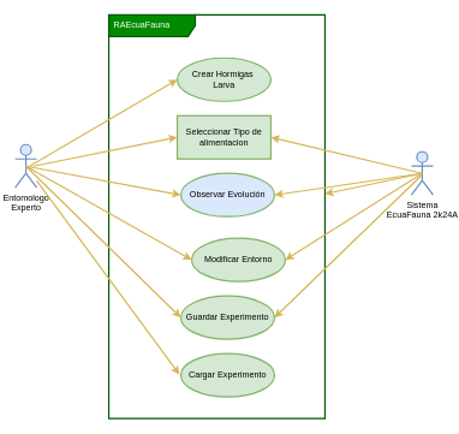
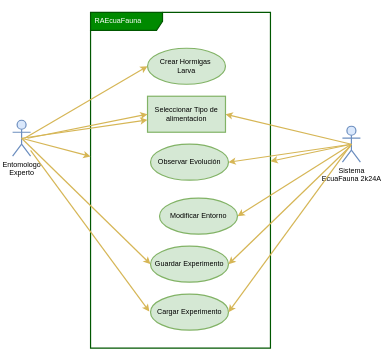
  <mxCell id="0" />
  <mxCell id="1" parent="0" />
  <mxCell id="2" value="RAEcuaFauna" style="shape=umlFrame;whiteSpace=wrap;html=1;width=120;height=30;boundedLbl=1;verticalAlign=middle;align=left;spacingLeft=5;shadow=0;fillColor=#008a00;strokeColor=#005700;strokeWidth=2;rounded=1;fontColor=#ffffff;" parent="1" vertex="1"><mxGeometry x="150" y="20" width="300" height="560" as="geometry" /></mxCell>
  <mxCell id="3" style="edgeStyle=none;html=1;exitX=0.5;exitY=0.5;exitDx=0;exitDy=0;exitPerimeter=0;shadow=0;fillColor=#fff2cc;strokeColor=#d6b656;strokeWidth=2;entryX=1;entryY=0.5;entryDx=0;entryDy=0;fontColor=#000000;" parent="1" source="4" target="5" edge="1"><mxGeometry relative="1" as="geometry" /></mxCell>
  <mxCell id="4" value="Sistema&lt;br&gt;EcuaFauna 2k24A" style="shape=umlActor;verticalLabelPosition=bottom;verticalAlign=top;html=1;shadow=0;fillColor=#dae8fc;strokeColor=#6c8ebf;strokeWidth=2;rounded=1;fontColor=#000000;" parent="1" vertex="1"><mxGeometry x="570" y="210" width="30" height="60" as="geometry" /></mxCell>
  <mxCell id="5" value="Seleccionar Tipo de alimentacion" style="whiteSpace=wrap;html=1;shadow=0;fillColor=#d5e8d4;strokeColor=#82b366;strokeWidth=2;fontColor=#000000;rounded=0;" parent="1" vertex="1"><mxGeometry x="245" y="160" width="130" height="60" as="geometry" /></mxCell>
  <mxCell id="6" value="Entomologo&lt;br&gt;Experto" style="shape=umlActor;verticalLabelPosition=bottom;verticalAlign=top;html=1;shadow=0;fillColor=#dae8fc;strokeColor=#6c8ebf;strokeWidth=2;rounded=1;fontColor=#000000;" parent="1" vertex="1"><mxGeometry x="20" y="200" width="30" height="60" as="geometry" /></mxCell>
  <mxCell id="7" value="Cargar Experimento" style="ellipse;whiteSpace=wrap;html=1;shadow=0;fillColor=#d5e8d4;strokeColor=#82b366;strokeWidth=2;rounded=1;fontColor=#000000;" parent="1" vertex="1"><mxGeometry x="250" y="490" width="130" height="60" as="geometry" /></mxCell>
  <mxCell id="8" style="edgeStyle=none;html=1;entryX=-0.015;entryY=0.486;entryDx=0;entryDy=0;shadow=0;entryPerimeter=0;fillColor=#fff2cc;strokeColor=#d6b656;strokeWidth=2;fontColor=#000000;" parent="1" source="6" target="7" edge="1"><mxGeometry relative="1" as="geometry"><mxPoint x="85" y="310" as="sourcePoint" /><mxPoint x="250" y="350" as="targetPoint" /></mxGeometry></mxCell>
  <mxCell id="9" value="Guardar Experimento" style="ellipse;whiteSpace=wrap;html=1;shadow=0;fillColor=#d5e8d4;strokeColor=#82b366;strokeWidth=2;rounded=1;fontColor=#000000;" parent="1" vertex="1"><mxGeometry x="250" y="410" width="130" height="60" as="geometry" /></mxCell>
  <mxCell id="10" style="edgeStyle=none;html=1;shadow=0;entryX=1;entryY=0.5;entryDx=0;entryDy=0;exitX=0.458;exitY=0.549;exitDx=0;exitDy=0;exitPerimeter=0;fillColor=#fff2cc;strokeColor=#d6b656;strokeWidth=2;fontColor=#000000;" parent="1" source="4" target="9" edge="1"><mxGeometry relative="1" as="geometry"><mxPoint x="595" y="260" as="sourcePoint" /><mxPoint x="390.22" y="298.709" as="targetPoint" /></mxGeometry></mxCell>
+ <mxCell id="11" style="edgeStyle=none;html=1;shadow=0;entryX=1;entryY=0.5;entryDx=0;entryDy=0;exitX=0.5;exitY=0.5;exitDx=0;exitDy=0;exitPerimeter=0;fillColor=#fff2cc;strokeColor=#d6b656;strokeWidth=2;fontColor=#000000;" parent="1" source="4" target="7" edge="1"><mxGeometry relative="1" as="geometry"><mxPoint x="578.74" y="320" as="sourcePoint" /><mxPoint x="380" y="437.06" as="targetPoint" /></mxGeometry></mxCell>
  <mxCell id="12" value="Crear Hormigas&amp;nbsp;&lt;br&gt;Larva" style="ellipse;whiteSpace=wrap;html=1;shadow=0;fillColor=#d5e8d4;strokeColor=#82b366;strokeWidth=2;rounded=1;fontColor=#000000;" parent="1" vertex="1"><mxGeometry x="245" y="80" width="130" height="60" as="geometry" /></mxCell>
  <mxCell id="13" style="edgeStyle=none;html=1;exitX=0.5;exitY=0.5;exitDx=0;exitDy=0;exitPerimeter=0;shadow=0;fillColor=#fff2cc;strokeColor=#d6b656;strokeWidth=2;fontColor=#000000;" parent="1" source="4" target="2" edge="1"><mxGeometry relative="1" as="geometry"><mxPoint x="665" y="250" as="sourcePoint" /><mxPoint x="520" y="250" as="targetPoint" /></mxGeometry></mxCell>
  <mxCell id="14" style="edgeStyle=none;html=1;entryX=0;entryY=0.5;entryDx=0;entryDy=0;exitX=0.5;exitY=0.5;exitDx=0;exitDy=0;exitPerimeter=0;shadow=0;fillColor=#fff2cc;strokeColor=#d6b656;strokeWidth=2;fontColor=#000000;" edge="1" parent="1" source="6" target="9"><mxGeometry relative="1" as="geometry"><mxPoint x="95" y="320" as="sourcePoint" /><mxPoint x="253.05" y="349.16" as="targetPoint" /></mxGeometry></mxCell>
  <mxCell id="15" style="edgeStyle=none;html=1;entryX=0;entryY=0.5;entryDx=0;entryDy=0;shadow=0;fillColor=#fff2cc;strokeColor=#d6b656;strokeWidth=2;fontColor=#000000;" edge="1" parent="1" target="5"><mxGeometry relative="1" as="geometry"><mxPoint x="45" y="230" as="sourcePoint" /><mxPoint x="255" y="270" as="targetPoint" /></mxGeometry></mxCell>
  <mxCell id="16" style="edgeStyle=none;html=1;shadow=0;fillColor=#fff2cc;strokeColor=#d6b656;strokeWidth=2;fontColor=#000000;entryX=0;entryY=0.5;entryDx=0;entryDy=0;" edge="1" parent="1" target="12"><mxGeometry relative="1" as="geometry"><mxPoint x="40" y="230" as="sourcePoint" /><mxPoint x="255" y="200" as="targetPoint" /></mxGeometry></mxCell>
  <mxCell id="17" style="edgeStyle=none;html=1;shadow=0;fillColor=#fff2cc;strokeColor=#d6b656;strokeWidth=2;entryX=1;entryY=0.5;entryDx=0;entryDy=0;fontColor=#000000;exitX=0.5;exitY=0.5;exitDx=0;exitDy=0;exitPerimeter=0;" edge="1" parent="1" target="18" source="4"><mxGeometry relative="1" as="geometry"><mxPoint x="590" y="310" as="sourcePoint" /></mxGeometry></mxCell>
- <mxCell id="18" value="Observar Evolución" style="ellipse;whiteSpace=wrap;html=1;shadow=0;fillColor=#dae8fc;strokeColor=#82b366;strokeWidth=2;rounded=1;fontColor=#000000;" vertex="1" parent="1"><mxGeometry x="250" y="240" width="130" height="60" as="geometry" /></mxCell>
- <mxCell id="19" style="edgeStyle=none;html=1;entryX=0;entryY=0.5;entryDx=0;entryDy=0;shadow=0;fillColor=#fff2cc;strokeColor=#d6b656;strokeWidth=2;fontColor=#000000;exitX=0.5;exitY=0.5;exitDx=0;exitDy=0;exitPerimeter=0;" edge="1" parent="1" target="18" source="6"><mxGeometry relative="1" as="geometry"><mxPoint x="50" y="300" as="sourcePoint" /><mxPoint x="260" y="340" as="targetPoint" /></mxGeometry></mxCell>
+ <mxCell id="18" value="Observar Evolución" style="ellipse;whiteSpace=wrap;html=1;shadow=0;fillColor=#d5e8d4;strokeColor=#82b366;strokeWidth=2;rounded=1;fontColor=#000000;" vertex="1" parent="1"><mxGeometry x="250" y="240" width="130" height="60" as="geometry" /></mxCell>
+ <mxCell id="19" style="edgeStyle=none;html=1;shadow=0;fillColor=#fff2cc;strokeColor=#d6b656;strokeWidth=2;fontColor=#000000;exitX=0.5;exitY=0.5;exitDx=0;exitDy=0;exitPerimeter=0;" edge="1" parent="1" target="5" source="6"><mxGeometry relative="1" as="geometry"><mxPoint x="50" y="300" as="sourcePoint" /><mxPoint x="260" y="340" as="targetPoint" /></mxGeometry></mxCell>
  <mxCell id="20" style="edgeStyle=none;html=1;shadow=0;fillColor=#fff2cc;strokeColor=#d6b656;strokeWidth=2;entryX=1;entryY=0.5;entryDx=0;entryDy=0;fontColor=#000000;exitX=0.5;exitY=0.5;exitDx=0;exitDy=0;exitPerimeter=0;" edge="1" parent="1" target="21" source="4"><mxGeometry relative="1" as="geometry"><mxPoint x="580" y="240" as="sourcePoint" /></mxGeometry></mxCell>
  <mxCell id="21" value="Modificar Entorno" style="ellipse;whiteSpace=wrap;html=1;shadow=0;fillColor=#d5e8d4;strokeColor=#82b366;strokeWidth=2;rounded=1;fontColor=#000000;" vertex="1" parent="1"><mxGeometry x="265" y="330" width="130" height="60" as="geometry" /></mxCell>
- <mxCell id="22" style="edgeStyle=none;html=1;entryX=0;entryY=0.5;entryDx=0;entryDy=0;shadow=0;fillColor=#fff2cc;strokeColor=#d6b656;strokeWidth=2;fontColor=#000000;exitX=0.5;exitY=0.5;exitDx=0;exitDy=0;exitPerimeter=0;" edge="1" parent="1" target="21" source="6"><mxGeometry relative="1" as="geometry"><mxPoint x="50" y="370" as="sourcePoint" /><mxPoint x="260" y="410" as="targetPoint" /></mxGeometry></mxCell>
+ <mxCell id="22" style="edgeStyle=none;html=1;shadow=0;fillColor=#fff2cc;strokeColor=#d6b656;strokeWidth=2;fontColor=#000000;exitX=0.5;exitY=0.5;exitDx=0;exitDy=0;exitPerimeter=0;" edge="1" parent="1" target="2" source="6"><mxGeometry relative="1" as="geometry"><mxPoint x="50" y="370" as="sourcePoint" /><mxPoint x="260" y="410" as="targetPoint" /></mxGeometry></mxCell>
